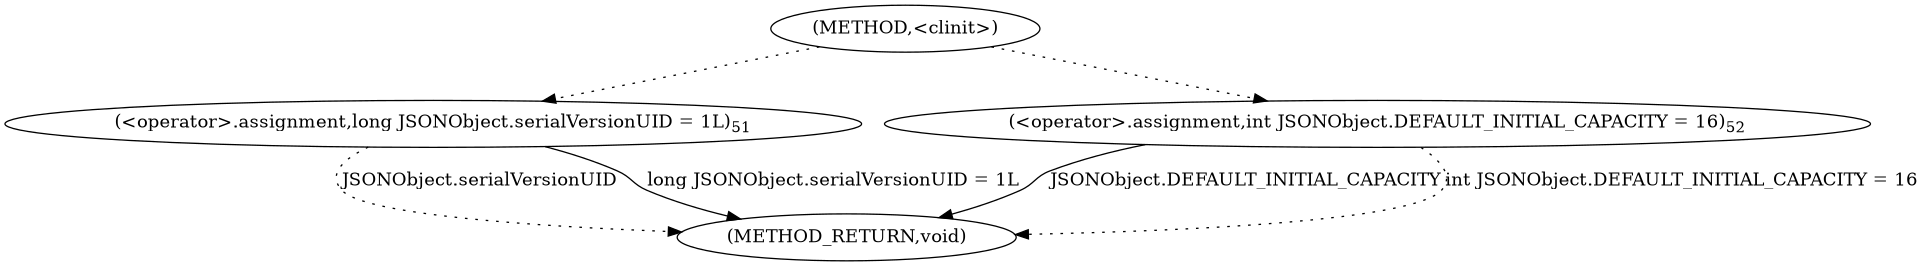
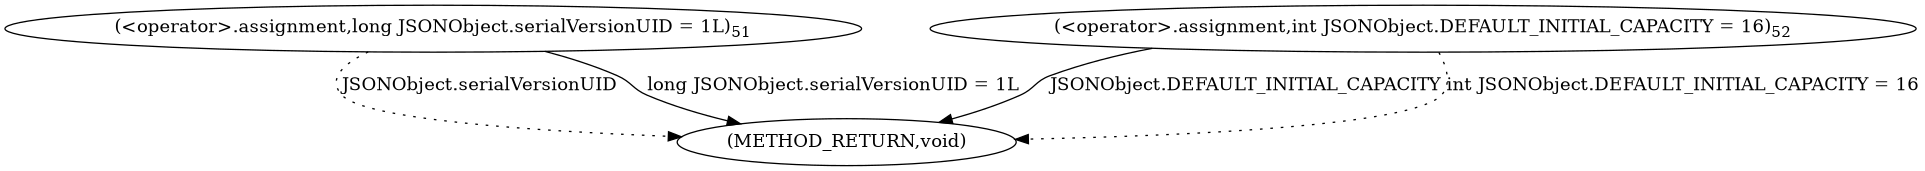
  digraph {
    edge [style=dotted]
-   n1 [label=<(METHOD,&lt;clinit&gt;)>]
    n2 [label=<(&lt;operator&gt;.assignment,long JSONObject.serialVersionUID = 1L)<SUB>51</SUB>>]
    n3 [label=<(&lt;operator&gt;.assignment,int JSONObject.DEFAULT_INITIAL_CAPACITY = 16)<SUB>52</SUB>>]
    n4 [label=<(METHOD_RETURN,void)>]
-   n1 -> n2
-   n1 -> n3
    n2 -> n4 [label="JSONObject.serialVersionUID"]
    n2 -> n4 [label="long JSONObject.serialVersionUID = 1L" style=solid]
    n3 -> n4 [label="JSONObject.DEFAULT_INITIAL_CAPACITY" style=solid]
    n3 -> n4 [label="int JSONObject.DEFAULT_INITIAL_CAPACITY = 16"]
  }
